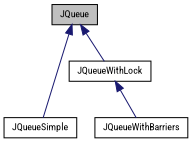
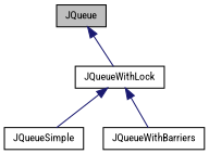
  digraph {
    fontname="Roboto Condensed"
    node [color=black fillcolor=white fontname="Roboto Condensed" fontsize=10 shape=record style=filled]
    edge [color=midnightblue dir=back fontname="Roboto Condensed" fontsize=10 labelfontname=Helvetica labelfontsize=10 style=solid]
    n1 [fillcolor=grey75 fontcolor=black height=0.2 label=JQueue width=0.4]
    n2 [height=0.2 label=JQueueSimple width=0.4]
    n3 [height=0.2 label=JQueueWithLock width=0.4]
    n4 [height=0.2 label=JQueueWithBarriers width=0.4]
-   n1 -> n2
+   n3 -> n2
    n1 -> n3
    n3 -> n4
  }
